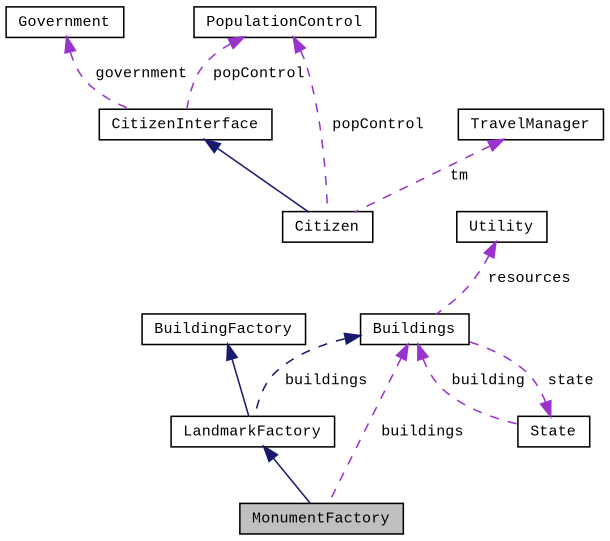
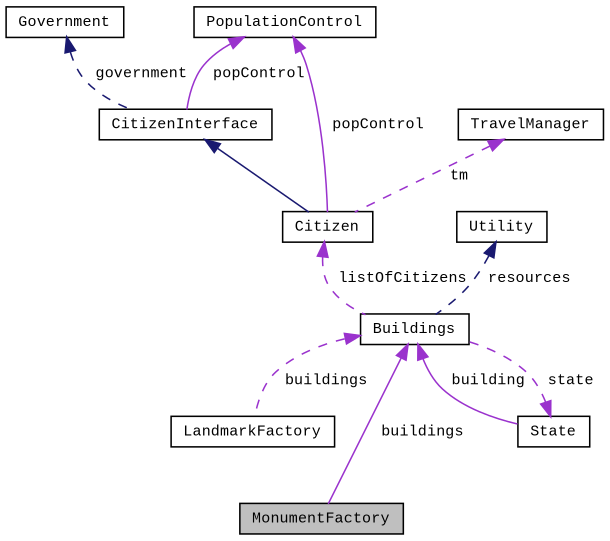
  digraph {
    fontname="Liberation Mono"
    node [color=black fillcolor=white fontname="Liberation Mono" fontsize=10 shape=record style=filled]
    edge [color=darkorchid3 dir=back fontname="Liberation Mono" fontsize=10 labelfontname=Helvetica labelfontsize=10 style=dashed]
    n1 [fillcolor=grey75 fontcolor=black height=0.2 label=MonumentFactory width=0.4]
    n2 [height=0.2 label=LandmarkFactory width=0.4]
-   n3 [height=0.2 label=BuildingFactory width=0.4]
    n4 [height=0.2 label=Buildings width=0.4]
    n5 [height=0.2 label=State width=0.4]
    n6 [height=0.2 label=Citizen width=0.4]
    n7 [height=0.2 label=CitizenInterface width=0.4]
    n8 [height=0.2 label=Government width=0.4]
    n9 [height=0.2 label=PopulationControl width=0.4]
    n10 [height=0.2 label=TravelManager width=0.4]
    n11 [height=0.2 label=Utility width=0.4]
-   n2 -> n1 [color=midnightblue style=solid]
-   n3 -> n2 [color=midnightblue style=solid]
-   n4 -> n1 [label=" buildings"]
-   n4 -> n2 [color=midnightblue label=" buildings"]
-   n4 -> n5 [label=" building"]
+   n4 -> n1 [label=" buildings" style=solid]
+   n4 -> n2 [label=" buildings"]
+   n4 -> n5 [label=" building" style=solid]
    n5 -> n4 [label=" state"]
+   n6 -> n4 [label=" listOfCitizens"]
    n7 -> n6 [color=midnightblue style=solid]
-   n8 -> n7 [label=" government"]
-   n9 -> n6 [label=" popControl"]
-   n9 -> n7 [label=" popControl"]
+   n8 -> n7 [color=midnightblue label=" government"]
+   n9 -> n6 [label=" popControl" style=solid]
+   n9 -> n7 [label=" popControl" style=solid]
    n10 -> n6 [label=" tm"]
-   n11 -> n4 [label=" resources"]
+   n11 -> n4 [color=midnightblue label=" resources"]
  }
